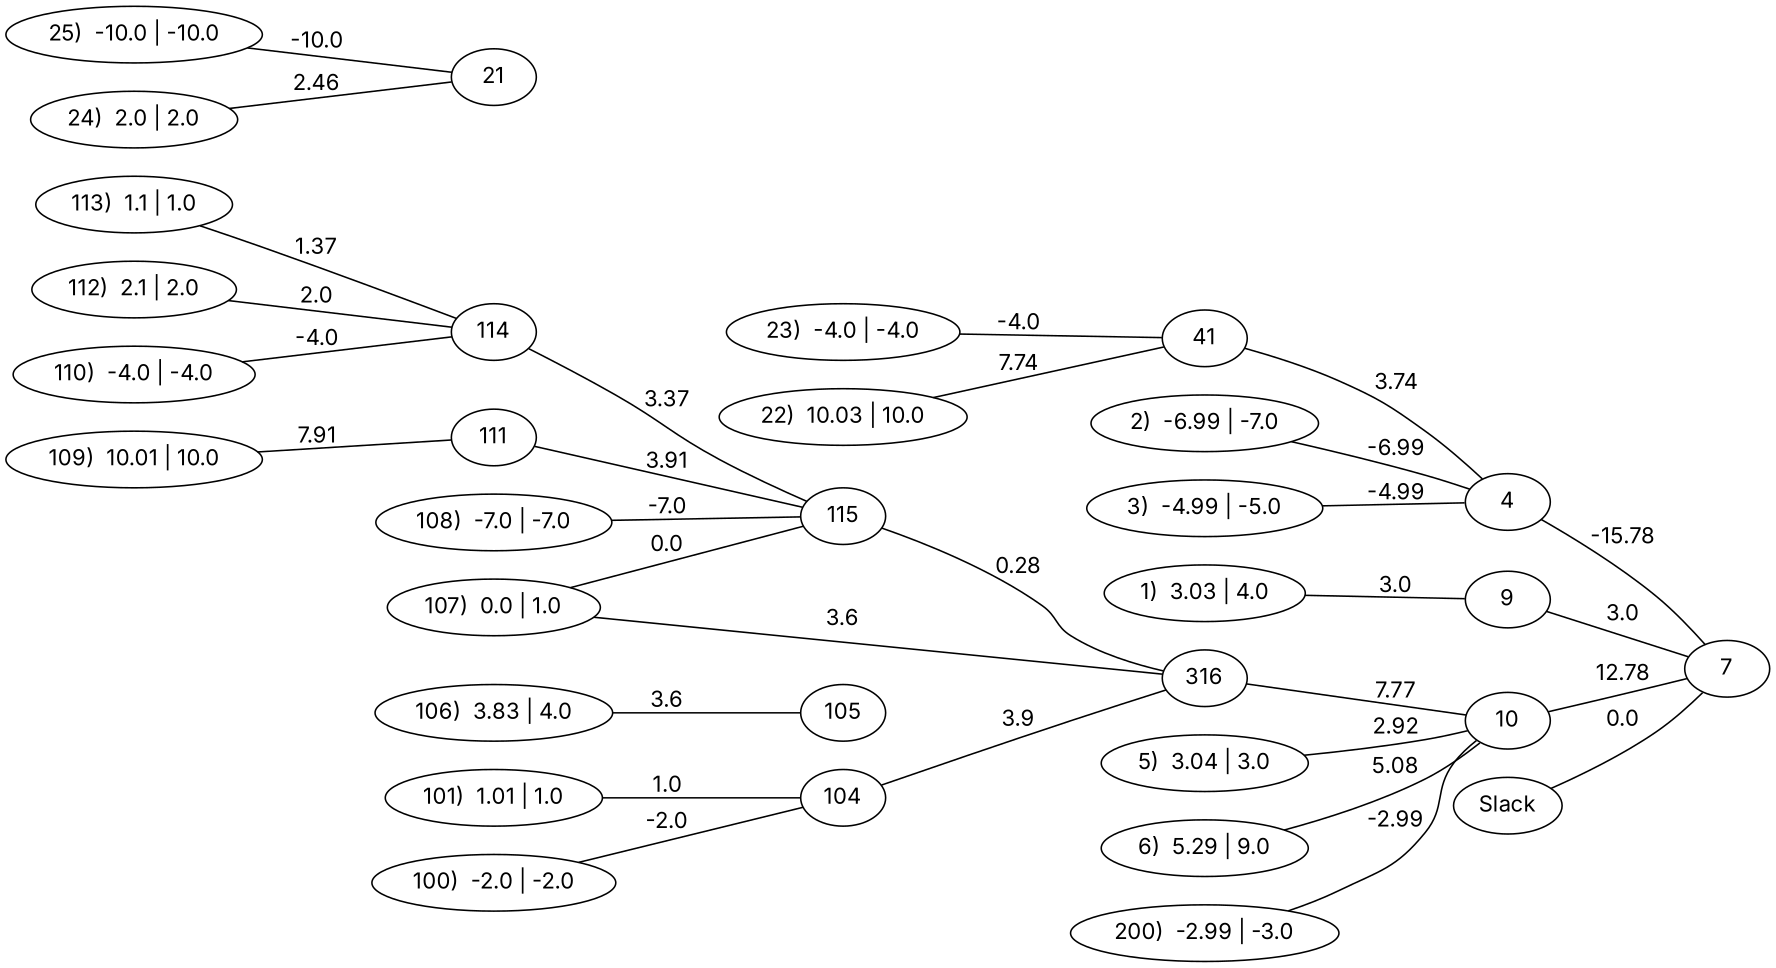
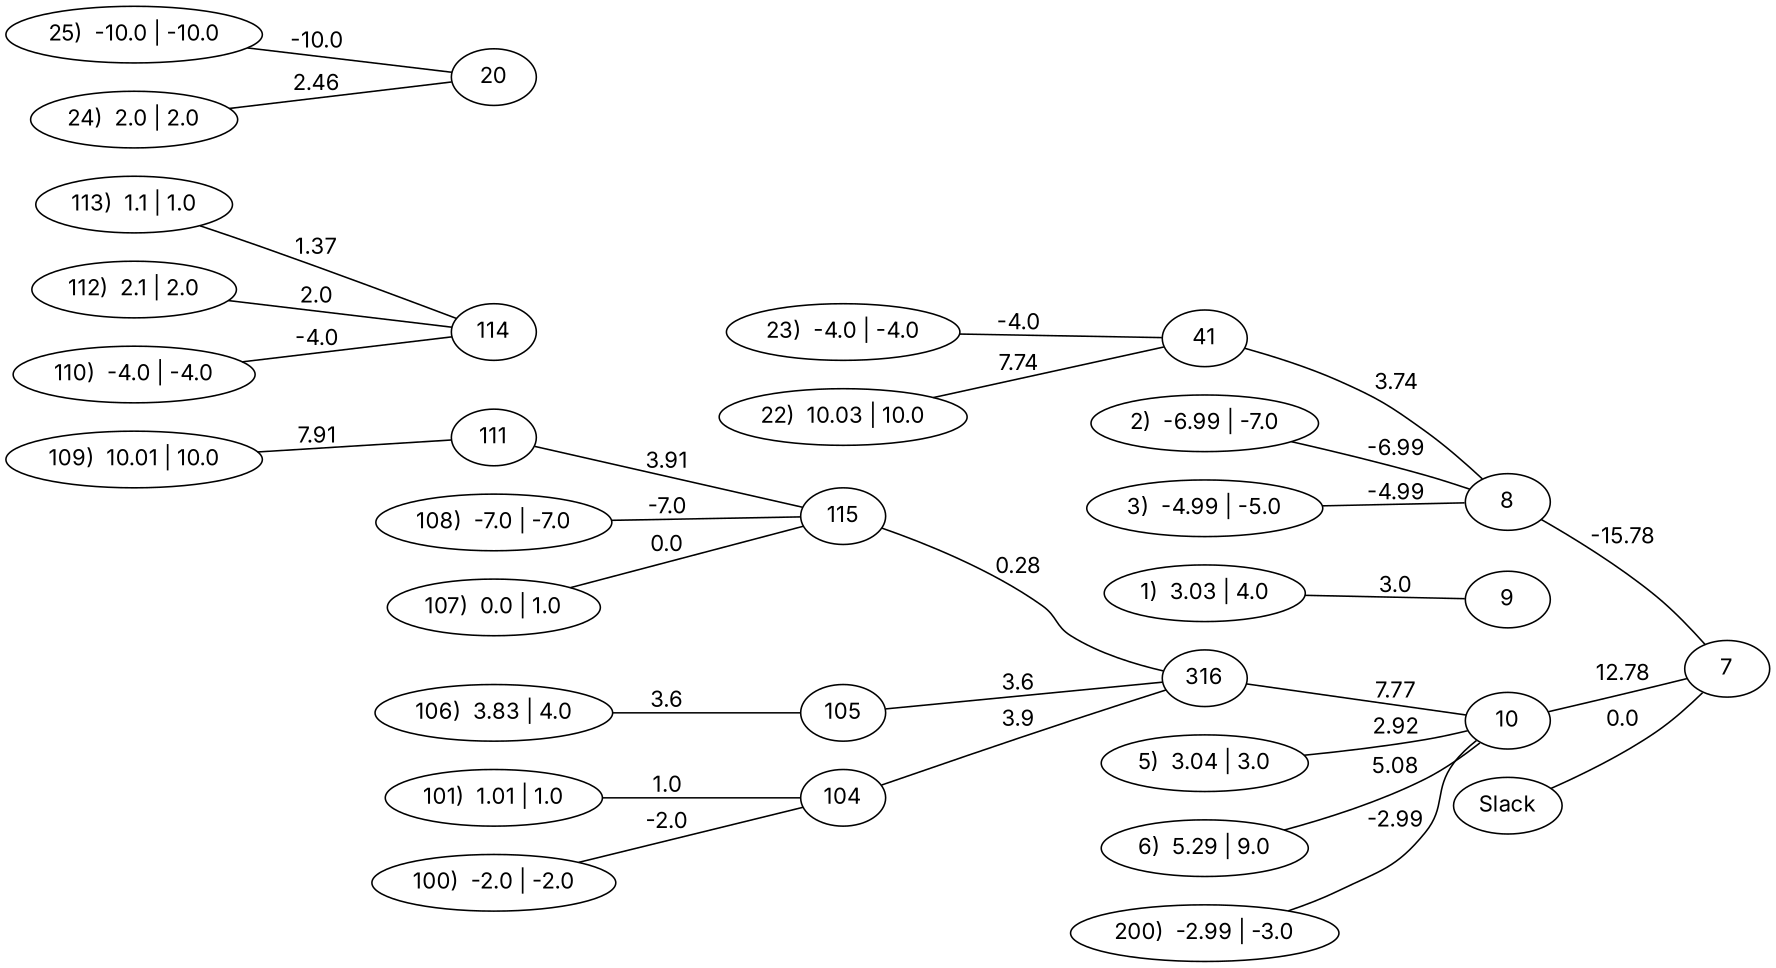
  strict graph {
    fontname=Inter
    rankdir=LR
    node [fontname=Inter]
    edge [fontname=Inter]
    n1 [label=7]
-   n2 [label=4]
-   n3 [label=21]
+   n2 [label=8]
+   n3 [label=20]
    n4 [label="25)  -10.0 | -10.0"]
    n5 [label="24)  2.0 | 2.0"]
    n6 [label=41]
    n7 [label="23)  -4.0 | -4.0"]
    n8 [label="22)  10.03 | 10.0"]
    n9 [label="2)  -6.99 | -7.0"]
    n10 [label="3)  -4.99 | -5.0"]
    n11 [label=9]
    n12 [label="1)  3.03 | 4.0"]
    n13 [label=10]
    n14 [label=316]
    n15 [label=115]
    n16 [label=114]
    n17 [label="113)  1.1 | 1.0"]
    n18 [label="112)  2.1 | 2.0"]
    n19 [label=111]
    n20 [label="110)  -4.0 | -4.0"]
    n21 [label="109)  10.01 | 10.0"]
    n22 [label="108)  -7.0 | -7.0"]
    n23 [label="107)  0.0 | 1.0"]
    n24 [label=105]
    n25 [label="106)  3.83 | 4.0"]
    n26 [label=104]
    n27 [label="101)  1.01 | 1.0"]
    n28 [label="100)  -2.0 | -2.0"]
    n29 [label="5)  3.04 | 3.0"]
    n30 [label="6)  5.29 | 9.0"]
    n31 [label="200)  -2.99 | -3.0"]
    n32 [label=Slack]
    n2 -- n1 [label=-15.78]
    n4 -- n3 [label=-10.0]
    n5 -- n3 [label=2.46]
    n6 -- n2 [label=3.74]
    n7 -- n6 [label=-4.0]
    n8 -- n6 [label=7.74]
    n9 -- n2 [label=-6.99]
    n10 -- n2 [label=-4.99]
-   n11 -- n1 [label=3.0]
    n12 -- n11 [label=3.0]
    n13 -- n1 [label=12.78]
    n14 -- n13 [label=7.77]
    n15 -- n14 [label=0.28]
-   n16 -- n15 [label=3.37]
    n17 -- n16 [label=1.37]
    n18 -- n16 [label=2.0]
    n19 -- n15 [label=3.91]
    n20 -- n16 [label=-4.0]
    n21 -- n19 [label=7.91]
    n22 -- n15 [label=-7.0]
    n23 -- n15 [label=0.0]
-   n23 -- n14 [label=3.6]
+   n24 -- n14 [label=3.6]
    n25 -- n24 [label=3.6]
    n26 -- n14 [label=3.9]
    n27 -- n26 [label=1.0]
    n28 -- n26 [label=-2.0]
    n29 -- n13 [label=2.92]
    n30 -- n13 [label=5.08]
    n31 -- n13 [label=-2.99]
    n32 -- n1 [label=0.0]
  }
